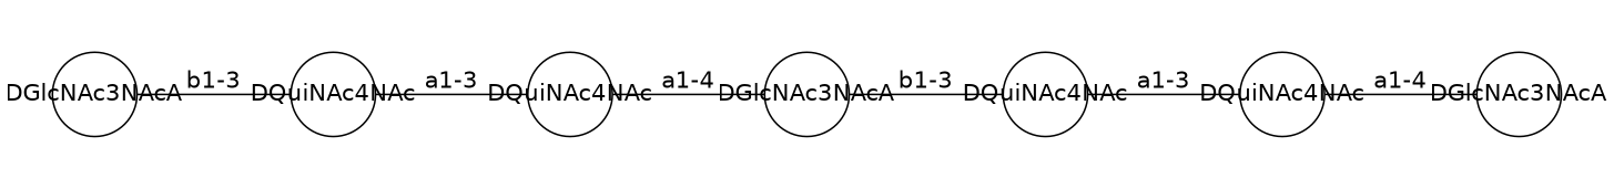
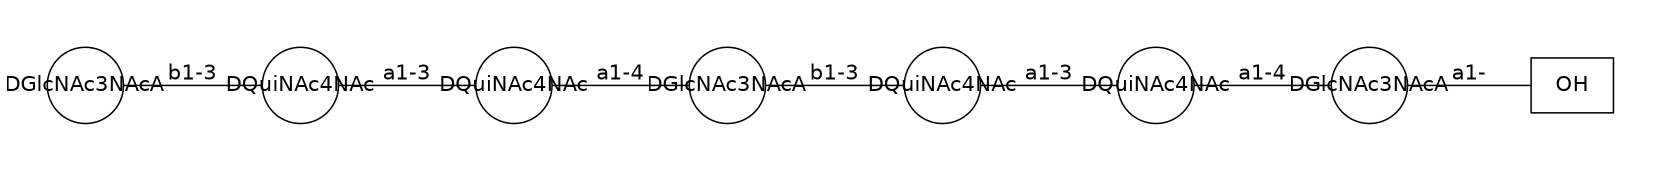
  graph {
    nodesep=0.05
    rankdir=LR
    ranksep=0.8
    splines=false
    node [fixedsize=true fontname=DejaVuSans labelfontsize=12 scale=true shape=circle]
    edge [fontname=DejaVuSans headclip=true labelangle=320.0 labeldistance=1.2 labelfontsize=12 tailclip=true]
+   n1 [label=OH shape=box]
    n2 [height=0.7 label=DGlcNAc3NAcA]
    n3 [height=0.7 label=DQuiNAc4NAc]
    n4 [height=0.7 label=DQuiNAc4NAc]
    n5 [height=0.7 label=DGlcNAc3NAcA]
    n6 [height=0.7 label=DQuiNAc4NAc]
    n7 [height=0.7 label=DQuiNAc4NAc]
    n8 [height=0.7 label=DGlcNAc3NAcA]
+   n2 -- n1 [label="a1-"]
    n3 -- n2 [label="a1-4"]
    n4 -- n3 [label="a1-3"]
    n5 -- n4 [label="b1-3"]
    n6 -- n5 [label="a1-4"]
    n7 -- n6 [label="a1-3"]
    n8 -- n7 [label="b1-3"]
  }
